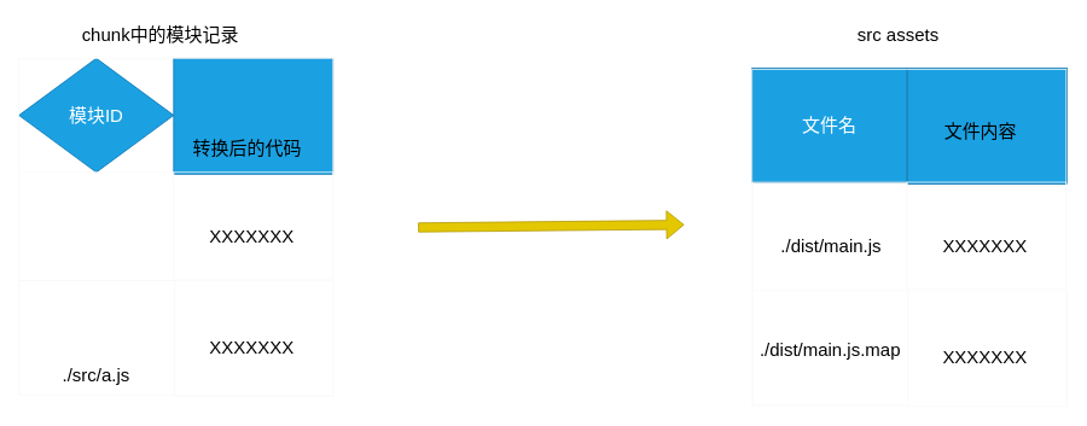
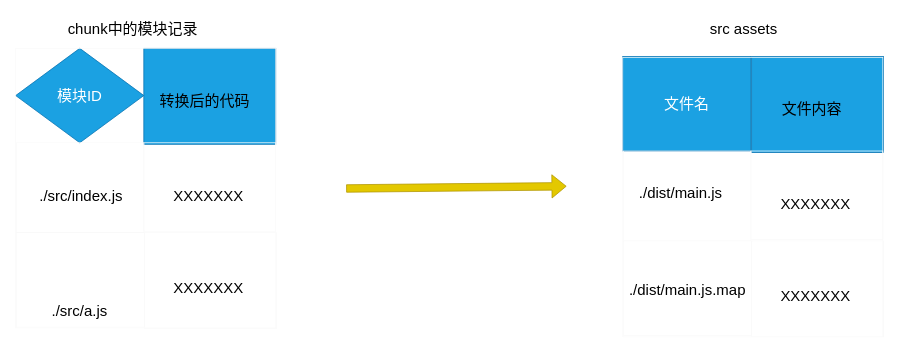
  <mxCell id="0" />
  <mxCell id="1" parent="0" />
  <mxCell id="2" value="chunk中的模块记录" style="text;html=1;align=center;verticalAlign=middle;resizable=0;points=[];autosize=1;strokeColor=none;fillColor=none;fontSize=20;" vertex="1" parent="1"><mxGeometry x="80" y="20" width="191" height="36" as="geometry" /></mxCell>
  <mxCell id="3" value="模块ID" style="rhombus;whiteSpace=wrap;html=1;strokeColor=#006EAF;fillColor=#1ba1e2;fontSize=20;fontColor=#ffffff;" vertex="1" parent="1"><mxGeometry x="20" y="64" width="171" height="126" as="geometry" /></mxCell>
  <mxCell id="4" value="" style="rounded=0;whiteSpace=wrap;html=1;strokeColor=#006EAF;fillColor=#1ba1e2;fontSize=20;fontColor=#ffffff;" vertex="1" parent="1"><mxGeometry x="191" y="64" width="176" height="128" as="geometry" /></mxCell>
  <mxCell id="5" value="" style="rounded=0;whiteSpace=wrap;html=1;strokeColor=#fafafa;fillColor=none;fontSize=20;" vertex="1" parent="1"><mxGeometry x="21" y="190" width="170" height="120" as="geometry" /></mxCell>
  <mxCell id="6" value="" style="rounded=0;whiteSpace=wrap;html=1;strokeColor=#fafafa;fillColor=none;fontSize=20;" vertex="1" parent="1"><mxGeometry x="191" y="190" width="176" height="118" as="geometry" /></mxCell>
- <mxCell id="7" value="转换后的代码" style="text;html=1;align=center;verticalAlign=middle;resizable=0;points=[];autosize=1;strokeColor=none;fillColor=none;fontSize=20;" vertex="1" parent="1"><mxGeometry x="203" y="145" width="138" height="36" as="geometry" /></mxCell>
+ <mxCell id="7" value="转换后的代码" style="text;html=1;align=center;verticalAlign=middle;resizable=0;points=[];autosize=1;strokeColor=none;fillColor=none;fontSize=20;" vertex="1" parent="1"><mxGeometry x="203" y="115" width="138" height="36" as="geometry" /></mxCell>
  <mxCell id="8" value="" style="rounded=0;whiteSpace=wrap;html=1;strokeColor=#fafafa;fillColor=none;fontSize=20;" vertex="1" parent="1"><mxGeometry x="21" y="310" width="171" height="126" as="geometry" /></mxCell>
  <mxCell id="9" value="" style="rounded=0;whiteSpace=wrap;html=1;strokeColor=#fafafa;fillColor=none;fontSize=20;" vertex="1" parent="1"><mxGeometry x="192" y="310" width="176" height="128" as="geometry" /></mxCell>
  <mxCell id="10" value="" style="rounded=0;whiteSpace=wrap;html=1;strokeColor=#fafafa;fillColor=none;fontSize=20;" vertex="1" parent="1"><mxGeometry x="20" y="64" width="347" height="373" as="geometry" /></mxCell>
+ <mxCell id="11" value="./src/index.js" style="text;html=1;align=center;verticalAlign=middle;resizable=0;points=[];autosize=1;strokeColor=none;fillColor=none;fontSize=20;" vertex="1" parent="1"><mxGeometry x="42" y="242" width="129" height="36" as="geometry" /></mxCell>
  <mxCell id="12" value="./src/a.js" style="text;html=1;align=center;verticalAlign=middle;resizable=0;points=[];autosize=1;strokeColor=none;fillColor=none;fontSize=20;" vertex="1" parent="1"><mxGeometry x="59" y="395" width="92" height="36" as="geometry" /></mxCell>
  <mxCell id="13" value="XXXXXXX" style="text;html=1;align=center;verticalAlign=middle;resizable=0;points=[];autosize=1;strokeColor=none;fillColor=none;fontSize=20;" vertex="1" parent="1"><mxGeometry x="221" y="242" width="111" height="36" as="geometry" /></mxCell>
  <mxCell id="14" value="XXXXXXX" style="text;html=1;align=center;verticalAlign=middle;resizable=0;points=[];autosize=1;strokeColor=none;fillColor=none;fontSize=20;" vertex="1" parent="1"><mxGeometry x="221" y="365" width="111" height="36" as="geometry" /></mxCell>
  <mxCell id="15" value="" style="shape=flexArrow;endArrow=classic;html=1;fillColor=#e3c800;strokeColor=#B09500;" edge="1" parent="1"><mxGeometry width="50" height="50" relative="1" as="geometry"><mxPoint x="461" y="251" as="sourcePoint" /><mxPoint x="755" y="248" as="targetPoint" /></mxGeometry></mxCell>
  <mxCell id="16" value="src assets" style="text;html=1;align=center;verticalAlign=middle;resizable=0;points=[];autosize=1;strokeColor=none;fillColor=none;fontSize=20;" vertex="1" parent="1"><mxGeometry x="923" y="20" width="135" height="36" as="geometry" /></mxCell>
  <mxCell id="17" value="文件名" style="rounded=0;whiteSpace=wrap;html=1;fontSize=20;fillColor=#1ba1e2;fontColor=#ffffff;strokeColor=#006EAF;" vertex="1" parent="1"><mxGeometry x="830" y="75" width="171" height="126" as="geometry" /></mxCell>
  <mxCell id="18" value="" style="rounded=0;whiteSpace=wrap;html=1;strokeColor=#006EAF;fillColor=#1ba1e2;fontSize=20;fontColor=#ffffff;" vertex="1" parent="1"><mxGeometry x="1002" y="75" width="176" height="128" as="geometry" /></mxCell>
  <mxCell id="19" value="" style="rounded=0;whiteSpace=wrap;html=1;strokeColor=#fafafa;fillColor=none;fontSize=20;" vertex="1" parent="1"><mxGeometry x="831" y="201" width="170" height="120" as="geometry" /></mxCell>
  <mxCell id="20" value="" style="rounded=0;whiteSpace=wrap;html=1;strokeColor=#fafafa;fillColor=none;fontSize=20;" vertex="1" parent="1"><mxGeometry x="1001" y="201" width="176" height="118" as="geometry" /></mxCell>
  <mxCell id="21" value="文件内容" style="text;html=1;align=center;verticalAlign=middle;resizable=0;points=[];autosize=1;strokeColor=none;fillColor=none;fontSize=20;" vertex="1" parent="1"><mxGeometry x="1033" y="126" width="98" height="36" as="geometry" /></mxCell>
  <mxCell id="22" value="" style="rounded=0;whiteSpace=wrap;html=1;strokeColor=#fafafa;fillColor=none;fontSize=20;" vertex="1" parent="1"><mxGeometry x="831" y="321" width="171" height="126" as="geometry" /></mxCell>
  <mxCell id="23" value="" style="rounded=0;whiteSpace=wrap;html=1;strokeColor=#fafafa;fillColor=none;fontSize=20;" vertex="1" parent="1"><mxGeometry x="1002" y="321" width="176" height="128" as="geometry" /></mxCell>
  <mxCell id="24" value="" style="rounded=0;whiteSpace=wrap;html=1;strokeColor=#fafafa;fillColor=none;fontSize=20;" vertex="1" parent="1"><mxGeometry x="830" y="76" width="347" height="373" as="geometry" /></mxCell>
- <mxCell id="25" value="./dist/main.js" style="text;html=1;align=center;verticalAlign=middle;resizable=0;points=[];autosize=1;strokeColor=none;fillColor=none;fontSize=20;" vertex="1" parent="1"><mxGeometry x="852" y="253" width="129" height="36" as="geometry" /></mxCell>
+ <mxCell id="25" value="./dist/main.js" style="text;html=1;align=center;verticalAlign=middle;resizable=0;points=[];autosize=1;strokeColor=none;fillColor=none;fontSize=20;" vertex="1" parent="1"><mxGeometry x="842" y="238" width="129" height="36" as="geometry" /></mxCell>
  <mxCell id="26" value="./dist/main.js.map" style="text;html=1;align=center;verticalAlign=middle;resizable=0;points=[];autosize=1;strokeColor=none;fillColor=none;fontSize=20;" vertex="1" parent="1"><mxGeometry x="829" y="367" width="174" height="36" as="geometry" /></mxCell>
  <mxCell id="27" value="XXXXXXX" style="text;html=1;align=center;verticalAlign=middle;resizable=0;points=[];autosize=1;strokeColor=none;fillColor=none;fontSize=20;" vertex="1" parent="1"><mxGeometry x="1031" y="253" width="111" height="36" as="geometry" /></mxCell>
  <mxCell id="28" value="XXXXXXX" style="text;html=1;align=center;verticalAlign=middle;resizable=0;points=[];autosize=1;strokeColor=none;fillColor=none;fontSize=20;" vertex="1" parent="1"><mxGeometry x="1031" y="376" width="111" height="36" as="geometry" /></mxCell>
